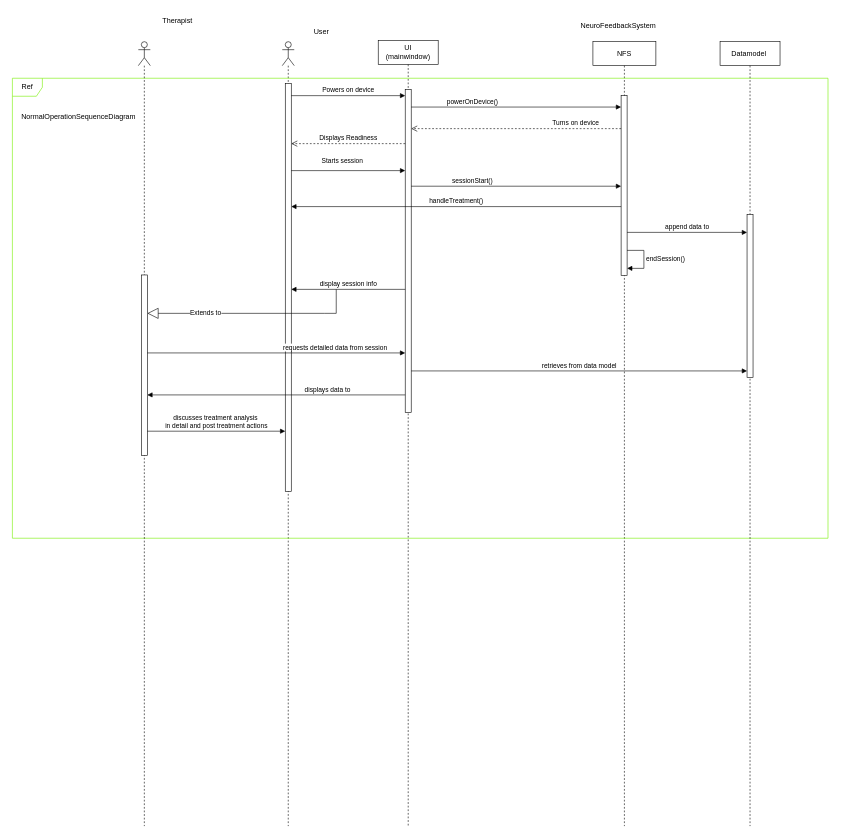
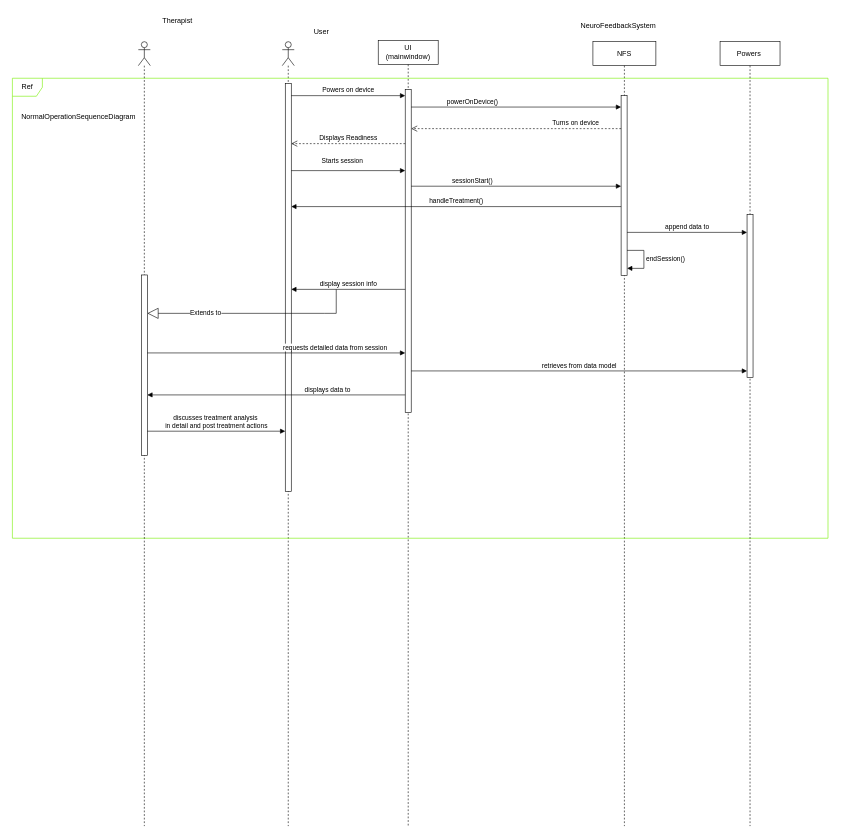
  <mxCell id="0" />
  <mxCell id="1" parent="0" />
  <mxCell id="2" value="" style="shape=umlLifeline;perimeter=lifelinePerimeter;whiteSpace=wrap;html=1;container=1;dropTarget=0;collapsible=0;recursiveResize=0;outlineConnect=0;portConstraint=eastwest;newEdgeStyle={&quot;curved&quot;:0,&quot;rounded&quot;:0};participant=umlActor;" parent="1" vertex="1"><mxGeometry x="470" y="69" width="20" height="1308" as="geometry" /></mxCell>
  <mxCell id="3" value="" style="html=1;points=[[0,0,0,0,5],[0,1,0,0,-5],[1,0,0,0,5],[1,1,0,0,-5]];perimeter=orthogonalPerimeter;outlineConnect=0;targetShapes=umlLifeline;portConstraint=eastwest;newEdgeStyle={&quot;curved&quot;:0,&quot;rounded&quot;:0};" parent="2" vertex="1"><mxGeometry x="5" y="70" width="10" height="680" as="geometry" /></mxCell>
  <mxCell id="4" value="NFS" style="shape=umlLifeline;perimeter=lifelinePerimeter;whiteSpace=wrap;html=1;container=1;dropTarget=0;collapsible=0;recursiveResize=0;outlineConnect=0;portConstraint=eastwest;newEdgeStyle={&quot;edgeStyle&quot;:&quot;elbowEdgeStyle&quot;,&quot;elbow&quot;:&quot;vertical&quot;,&quot;curved&quot;:0,&quot;rounded&quot;:0};" parent="1" vertex="1"><mxGeometry x="988" y="69" width="105" height="1308" as="geometry" /></mxCell>
  <mxCell id="5" value="" style="html=1;points=[[0,0,0,0,5],[0,1,0,0,-5],[1,0,0,0,5],[1,1,0,0,-5]];perimeter=orthogonalPerimeter;outlineConnect=0;targetShapes=umlLifeline;portConstraint=eastwest;newEdgeStyle={&quot;curved&quot;:0,&quot;rounded&quot;:0};" parent="4" vertex="1"><mxGeometry x="47" y="90" width="10" height="300" as="geometry" /></mxCell>
  <mxCell id="6" value="UI&lt;div&gt;(mainwindow)&lt;/div&gt;" style="shape=umlLifeline;perimeter=lifelinePerimeter;whiteSpace=wrap;html=1;container=1;dropTarget=0;collapsible=0;recursiveResize=0;outlineConnect=0;portConstraint=eastwest;newEdgeStyle={&quot;edgeStyle&quot;:&quot;elbowEdgeStyle&quot;,&quot;elbow&quot;:&quot;vertical&quot;,&quot;curved&quot;:0,&quot;rounded&quot;:0};" parent="1" vertex="1"><mxGeometry x="630" y="67" width="100" height="1310" as="geometry" /></mxCell>
  <mxCell id="7" value="" style="html=1;points=[[0,0,0,0,5],[0,1,0,0,-5],[1,0,0,0,5],[1,1,0,0,-5]];perimeter=orthogonalPerimeter;outlineConnect=0;targetShapes=umlLifeline;portConstraint=eastwest;newEdgeStyle={&quot;curved&quot;:0,&quot;rounded&quot;:0};" parent="6" vertex="1"><mxGeometry x="45" y="82" width="10" height="538" as="geometry" /></mxCell>
  <mxCell id="8" value="User" style="text;html=1;align=center;verticalAlign=middle;resizable=0;points=[];autosize=1;strokeColor=none;fillColor=none;" parent="1" vertex="1"><mxGeometry x="510" y="37" width="50" height="30" as="geometry" /></mxCell>
  <mxCell id="9" value="Powers on device" style="html=1;verticalAlign=bottom;endArrow=block;curved=0;rounded=0;" parent="1" target="7" edge="1"><mxGeometry x="0.003" width="80" relative="1" as="geometry"><mxPoint x="485" y="159" as="sourcePoint" /><mxPoint x="635" y="159" as="targetPoint" /><mxPoint as="offset" /></mxGeometry></mxCell>
  <mxCell id="10" value="powerOnDevice()" style="html=1;verticalAlign=bottom;endArrow=block;curved=0;rounded=0;" parent="1" edge="1"><mxGeometry x="-0.417" width="80" relative="1" as="geometry"><mxPoint x="685" y="178" as="sourcePoint" /><mxPoint x="1035" y="178" as="targetPoint" /><mxPoint as="offset" /></mxGeometry></mxCell>
  <mxCell id="11" value="Turns on device" style="html=1;verticalAlign=bottom;endArrow=open;dashed=1;endSize=8;curved=0;rounded=0;" parent="1" target="7" edge="1"><mxGeometry x="-0.564" relative="1" as="geometry"><mxPoint x="1035" y="214" as="sourcePoint" /><mxPoint x="680" y="214" as="targetPoint" /><mxPoint as="offset" /></mxGeometry></mxCell>
  <mxCell id="12" value="Displays Readiness" style="html=1;verticalAlign=bottom;endArrow=open;dashed=1;endSize=8;curved=0;rounded=0;" parent="1" source="7" edge="1"><mxGeometry relative="1" as="geometry"><mxPoint x="635" y="239" as="sourcePoint" /><mxPoint x="485" y="239" as="targetPoint" /></mxGeometry></mxCell>
  <mxCell id="13" value="Starts session" style="html=1;verticalAlign=bottom;endArrow=block;curved=0;rounded=0;" parent="1" edge="1"><mxGeometry x="-0.105" y="7" width="80" relative="1" as="geometry"><mxPoint x="485" y="284" as="sourcePoint" /><mxPoint x="675" y="284" as="targetPoint" /><mxPoint as="offset" /></mxGeometry></mxCell>
  <mxCell id="14" value="sessionStart()" style="html=1;verticalAlign=bottom;endArrow=block;curved=0;rounded=0;" parent="1" edge="1"><mxGeometry x="-0.417" width="80" relative="1" as="geometry"><mxPoint x="685" y="310" as="sourcePoint" /><mxPoint x="1035" y="310" as="targetPoint" /><mxPoint as="offset" /></mxGeometry></mxCell>
  <mxCell id="15" value="endSession()" style="html=1;align=left;spacingLeft=2;endArrow=block;rounded=0;edgeStyle=orthogonalEdgeStyle;curved=0;rounded=0;" parent="1" edge="1"><mxGeometry x="-0.003" relative="1" as="geometry"><mxPoint x="1045" y="417" as="sourcePoint" /><Array as="points"><mxPoint x="1073" y="417" /><mxPoint x="1073" y="447" /></Array><mxPoint x="1045" y="447" as="targetPoint" /><mxPoint as="offset" /></mxGeometry></mxCell>
  <mxCell id="16" value="display session info" style="html=1;verticalAlign=bottom;endArrow=block;curved=0;rounded=0;" parent="1" edge="1"><mxGeometry width="80" relative="1" as="geometry"><mxPoint x="675" y="482" as="sourcePoint" /><mxPoint x="485" y="482" as="targetPoint" /></mxGeometry></mxCell>
  <mxCell id="17" value="Ref" style="shape=umlFrame;whiteSpace=wrap;html=1;pointerEvents=0;recursiveResize=0;container=1;collapsible=0;width=50;strokeColor=#78F000;" parent="1" vertex="1"><mxGeometry x="20" y="130" width="1360" height="767" as="geometry" /></mxCell>
  <mxCell id="18" value="NormalOperationSequenceDiagram" style="text;align=center;html=1;" parent="17" vertex="1"><mxGeometry width="100" height="20" relative="1" as="geometry"><mxPoint x="60" y="50" as="offset" /></mxGeometry></mxCell>
  <mxCell id="19" value="" style="shape=umlLifeline;perimeter=lifelinePerimeter;whiteSpace=wrap;html=1;container=1;dropTarget=0;collapsible=0;recursiveResize=0;outlineConnect=0;portConstraint=eastwest;newEdgeStyle={&quot;curved&quot;:0,&quot;rounded&quot;:0};participant=umlActor;" vertex="1" parent="17"><mxGeometry x="210" y="-61" width="20" height="1308" as="geometry" /></mxCell>
  <mxCell id="20" value="" style="html=1;points=[[0,0,0,0,5],[0,1,0,0,-5],[1,0,0,0,5],[1,1,0,0,-5]];perimeter=orthogonalPerimeter;outlineConnect=0;targetShapes=umlLifeline;portConstraint=eastwest;newEdgeStyle={&quot;curved&quot;:0,&quot;rounded&quot;:0};" vertex="1" parent="19"><mxGeometry x="5" y="389" width="10" height="301" as="geometry" /></mxCell>
- <mxCell id="21" value="Datamodel&amp;nbsp;" style="shape=umlLifeline;perimeter=lifelinePerimeter;whiteSpace=wrap;html=1;container=1;dropTarget=0;collapsible=0;recursiveResize=0;outlineConnect=0;portConstraint=eastwest;newEdgeStyle={&quot;curved&quot;:0,&quot;rounded&quot;:0};" parent="1" vertex="1"><mxGeometry x="1200" y="69" width="100" height="1308" as="geometry" /></mxCell>
+ <mxCell id="21" value="Powers&amp;nbsp;" style="shape=umlLifeline;perimeter=lifelinePerimeter;whiteSpace=wrap;html=1;container=1;dropTarget=0;collapsible=0;recursiveResize=0;outlineConnect=0;portConstraint=eastwest;newEdgeStyle={&quot;curved&quot;:0,&quot;rounded&quot;:0};" parent="1" vertex="1"><mxGeometry x="1200" y="69" width="100" height="1308" as="geometry" /></mxCell>
  <mxCell id="22" value="" style="html=1;points=[[0,0,0,0,5],[0,1,0,0,-5],[1,0,0,0,5],[1,1,0,0,-5]];perimeter=orthogonalPerimeter;outlineConnect=0;targetShapes=umlLifeline;portConstraint=eastwest;newEdgeStyle={&quot;curved&quot;:0,&quot;rounded&quot;:0};" vertex="1" parent="21"><mxGeometry x="45" y="288" width="10" height="272" as="geometry" /></mxCell>
  <mxCell id="23" value="NeuroFeedbackSystem" style="text;html=1;align=center;verticalAlign=middle;resizable=0;points=[];autosize=1;strokeColor=none;fillColor=none;" parent="1" vertex="1"><mxGeometry x="955" y="27" width="150" height="30" as="geometry" /></mxCell>
  <mxCell id="24" value="handleTreatment()" style="html=1;verticalAlign=bottom;endArrow=block;curved=0;rounded=0;" parent="1" edge="1"><mxGeometry width="80" relative="1" as="geometry"><mxPoint x="1035" y="344" as="sourcePoint" /><mxPoint x="485" y="344" as="targetPoint" /></mxGeometry></mxCell>
  <mxCell id="25" value="append data to" style="html=1;verticalAlign=bottom;endArrow=block;curved=0;rounded=0;" edge="1" parent="1"><mxGeometry width="80" relative="1" as="geometry"><mxPoint x="1045" y="387" as="sourcePoint" /><mxPoint x="1245" y="387" as="targetPoint" /></mxGeometry></mxCell>
  <mxCell id="26" value="Therapist" style="text;html=1;align=center;verticalAlign=middle;resizable=0;points=[];autosize=1;strokeColor=none;fillColor=none;" vertex="1" parent="1"><mxGeometry x="260" y="20" width="70" height="30" as="geometry" /></mxCell>
  <mxCell id="27" value="Extends to" style="endArrow=block;endSize=16;endFill=0;html=1;rounded=0;" edge="1" parent="1" target="20"><mxGeometry x="0.455" width="160" relative="1" as="geometry"><mxPoint x="560" y="482" as="sourcePoint" /><mxPoint x="325" y="522" as="targetPoint" /><Array as="points"><mxPoint x="560" y="522" /><mxPoint x="540" y="522" /></Array><mxPoint as="offset" /></mxGeometry></mxCell>
  <mxCell id="28" value="requests detailed data from session" style="html=1;verticalAlign=bottom;endArrow=block;curved=0;rounded=0;" edge="1" parent="1" source="20"><mxGeometry x="0.457" width="80" relative="1" as="geometry"><mxPoint x="330" y="588" as="sourcePoint" /><mxPoint x="675" y="588" as="targetPoint" /><mxPoint as="offset" /></mxGeometry></mxCell>
  <mxCell id="29" value="retrieves from data model" style="html=1;verticalAlign=bottom;endArrow=block;curved=0;rounded=0;" edge="1" parent="1"><mxGeometry width="80" relative="1" as="geometry"><mxPoint x="685" y="618" as="sourcePoint" /><mxPoint x="1245" y="618" as="targetPoint" /></mxGeometry></mxCell>
  <mxCell id="30" value="displays data to&amp;nbsp;" style="html=1;verticalAlign=bottom;endArrow=block;curved=0;rounded=0;" edge="1" parent="1" target="20"><mxGeometry x="-0.4" width="80" relative="1" as="geometry"><mxPoint x="675" y="658" as="sourcePoint" /><mxPoint x="325" y="658" as="targetPoint" /><mxPoint x="1" as="offset" /></mxGeometry></mxCell>
  <mxCell id="31" value="discusses treatment analysis&amp;nbsp;&lt;div&gt;in detail and post treatment actions&lt;/div&gt;" style="html=1;verticalAlign=bottom;endArrow=block;curved=0;rounded=0;" edge="1" parent="1" source="20"><mxGeometry width="80" relative="1" as="geometry"><mxPoint x="330" y="719" as="sourcePoint" /><mxPoint x="475" y="718.5" as="targetPoint" /></mxGeometry></mxCell>
